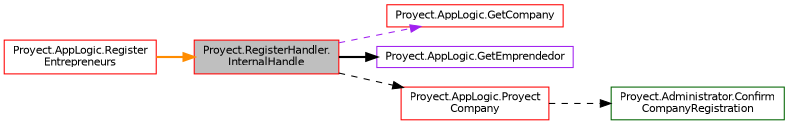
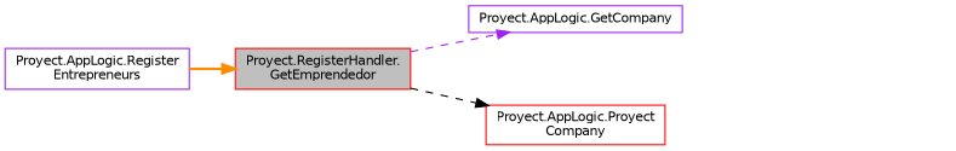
  digraph {
    rankdir=LR
    node [color=red fillcolor=white fontname=Helvetica fontsize=10 shape=record style=filled]
    edge [color=black fontname=Helvetica fontsize=10 labelfontname=Helvetica labelfontsize=10 style=dashed]
-   n1 [fillcolor=grey75 fontcolor=black height=0.2 label="Proyect.RegisterHandler.\lInternalHandle" width=0.4]
-   n2 [height=0.2 label="Proyect.AppLogic.GetCompany" width=0.4]
-   n3 [color=purple height=0.2 label="Proyect.AppLogic.GetEmprendedor" width=0.4]
+   n1 [fillcolor=grey75 fontcolor=black height=0.2 label="Proyect.RegisterHandler.\lGetEmprendedor" width=0.4]
+   n2 [color=purple height=0.2 label="Proyect.AppLogic.GetCompany" width=0.4]
    n4 [height=0.2 label="Proyect.AppLogic.Proyect\lCompany" width=0.4]
-   n5 [height=0.2 label="Proyect.AppLogic.Register\lEntrepreneurs" width=0.4]
-   n6 [color=darkgreen height=0.2 label="Proyect.Administrator.Confirm\lCompanyRegistration" width=0.4]
+   n5 [color=purple height=0.2 label="Proyect.AppLogic.Register\lEntrepreneurs" width=0.4]
    n1 -> n2 [color=purple]
-   n1 -> n3 [style=bold]
    n1 -> n4
-   n4 -> n6
    n5 -> n1 [color=darkorange style=bold]
  }
